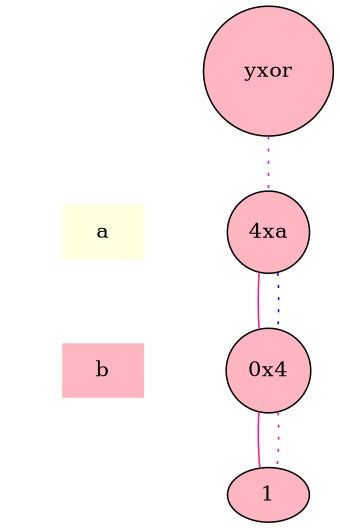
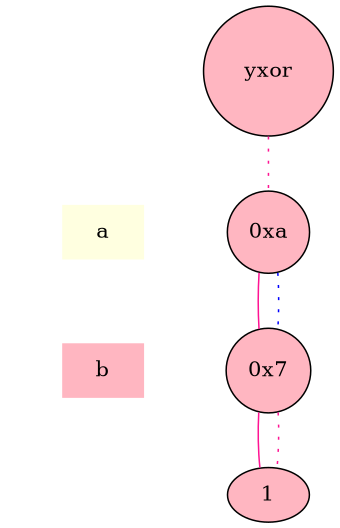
  digraph {
    node [shape=plaintext style=filled fillcolor=lightpink]
    edge [dir=none style=dotted color=deeppink]
    "CONST NODES" [style=invis fillcolor=""]
    " a " [fillcolor=lightyellow]
    " b "
    "  yxor  " [shape=circle]
-   "0xa" [shape=circle label="4xa"]
-   "0x7" [shape=circle label="0x4"]
+   "0xa" [shape=circle]
+   "0x7" [shape=circle]
    n7 [label=1 shape=ellipse]
    subgraph sub_1 {
      "CONST NODES"
      " a "
      " b "
    }
    subgraph sub_2 {
      rank=same
      "  yxor  "
    }
    subgraph sub_3 {
      rank=same
      " a "
      "0xa"
    }
    subgraph sub_4 {
      rank=same
      " b "
      "0x7"
    }
    subgraph sub_5 {
      rank=same
      "CONST NODES"
      subgraph sub_6 {
        rank=same
        n7
      }
    }
    " a " -> " b " [style=invis color=""]
    " b " -> "CONST NODES" [style=invis color=""]
    "  yxor  " -> "0xa"
    "0xa" -> "0x7" [style=""]
    "0xa" -> "0x7" [color=blue]
    "0x7" -> n7 [style=""]
    "0x7" -> n7
  }
